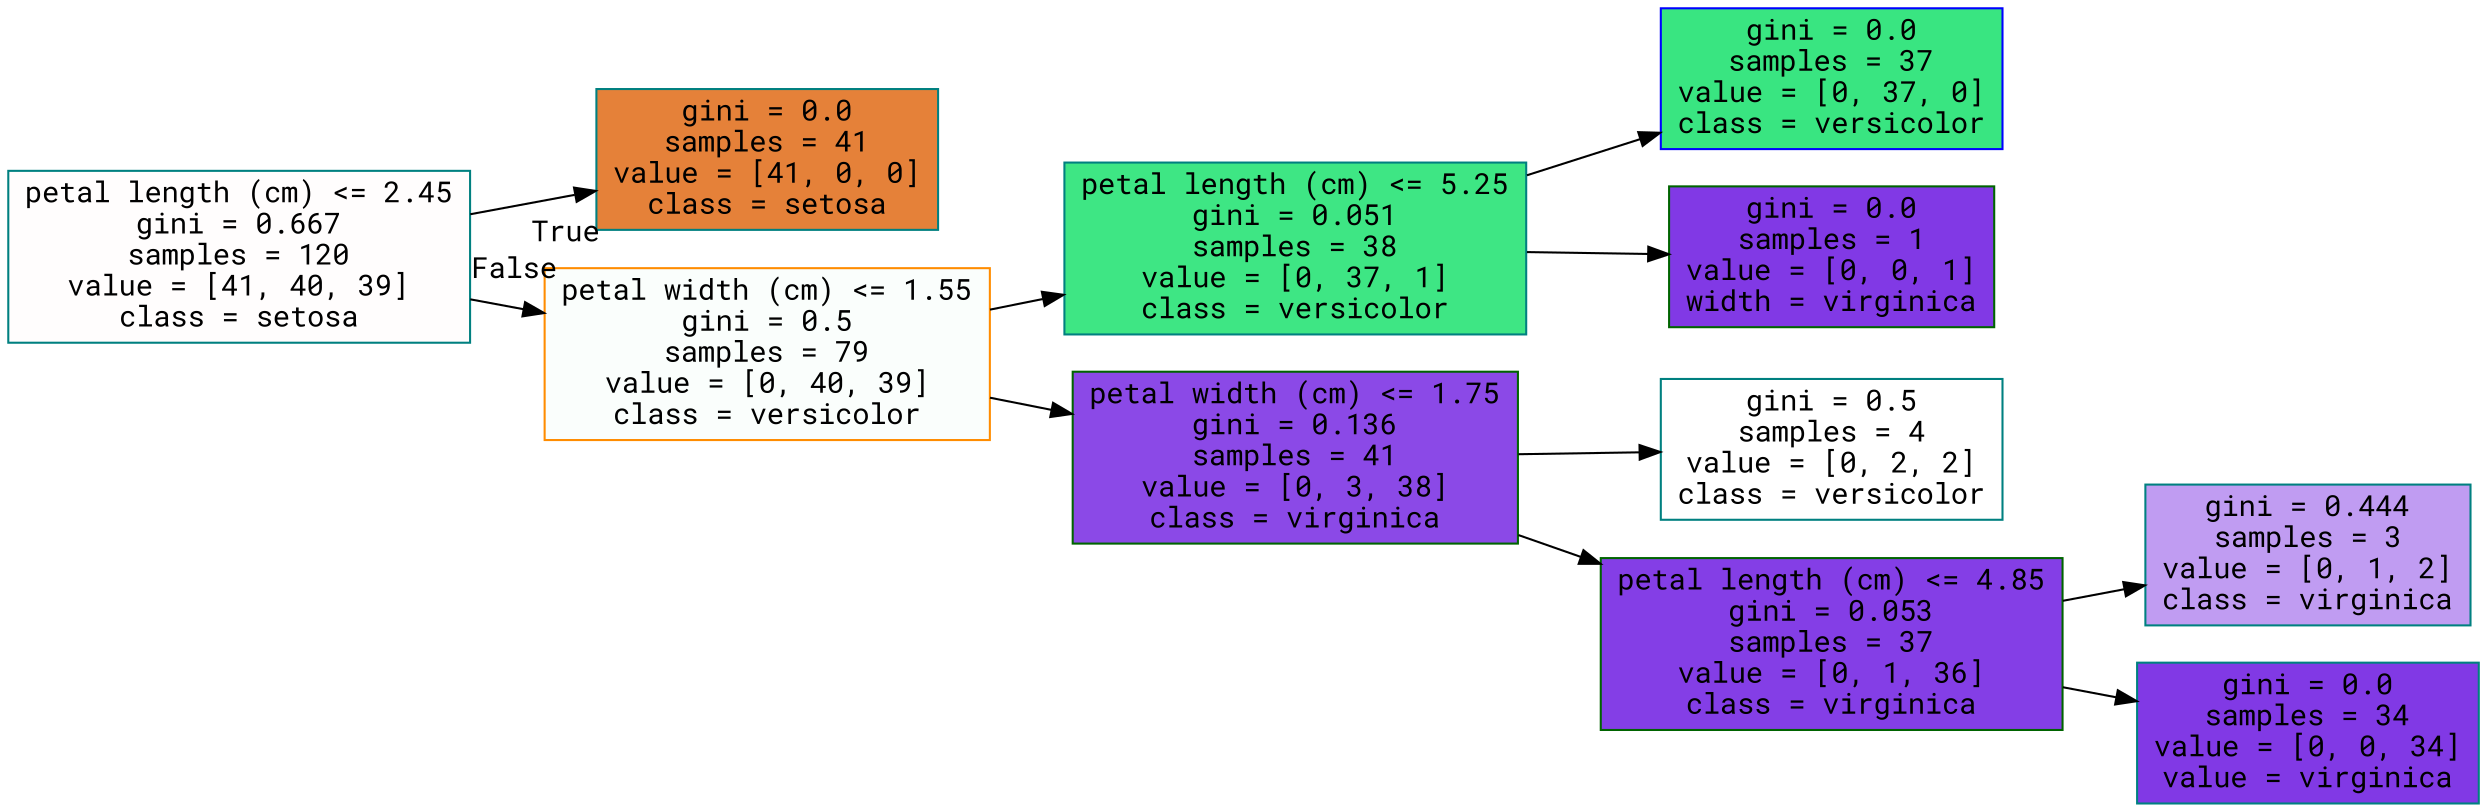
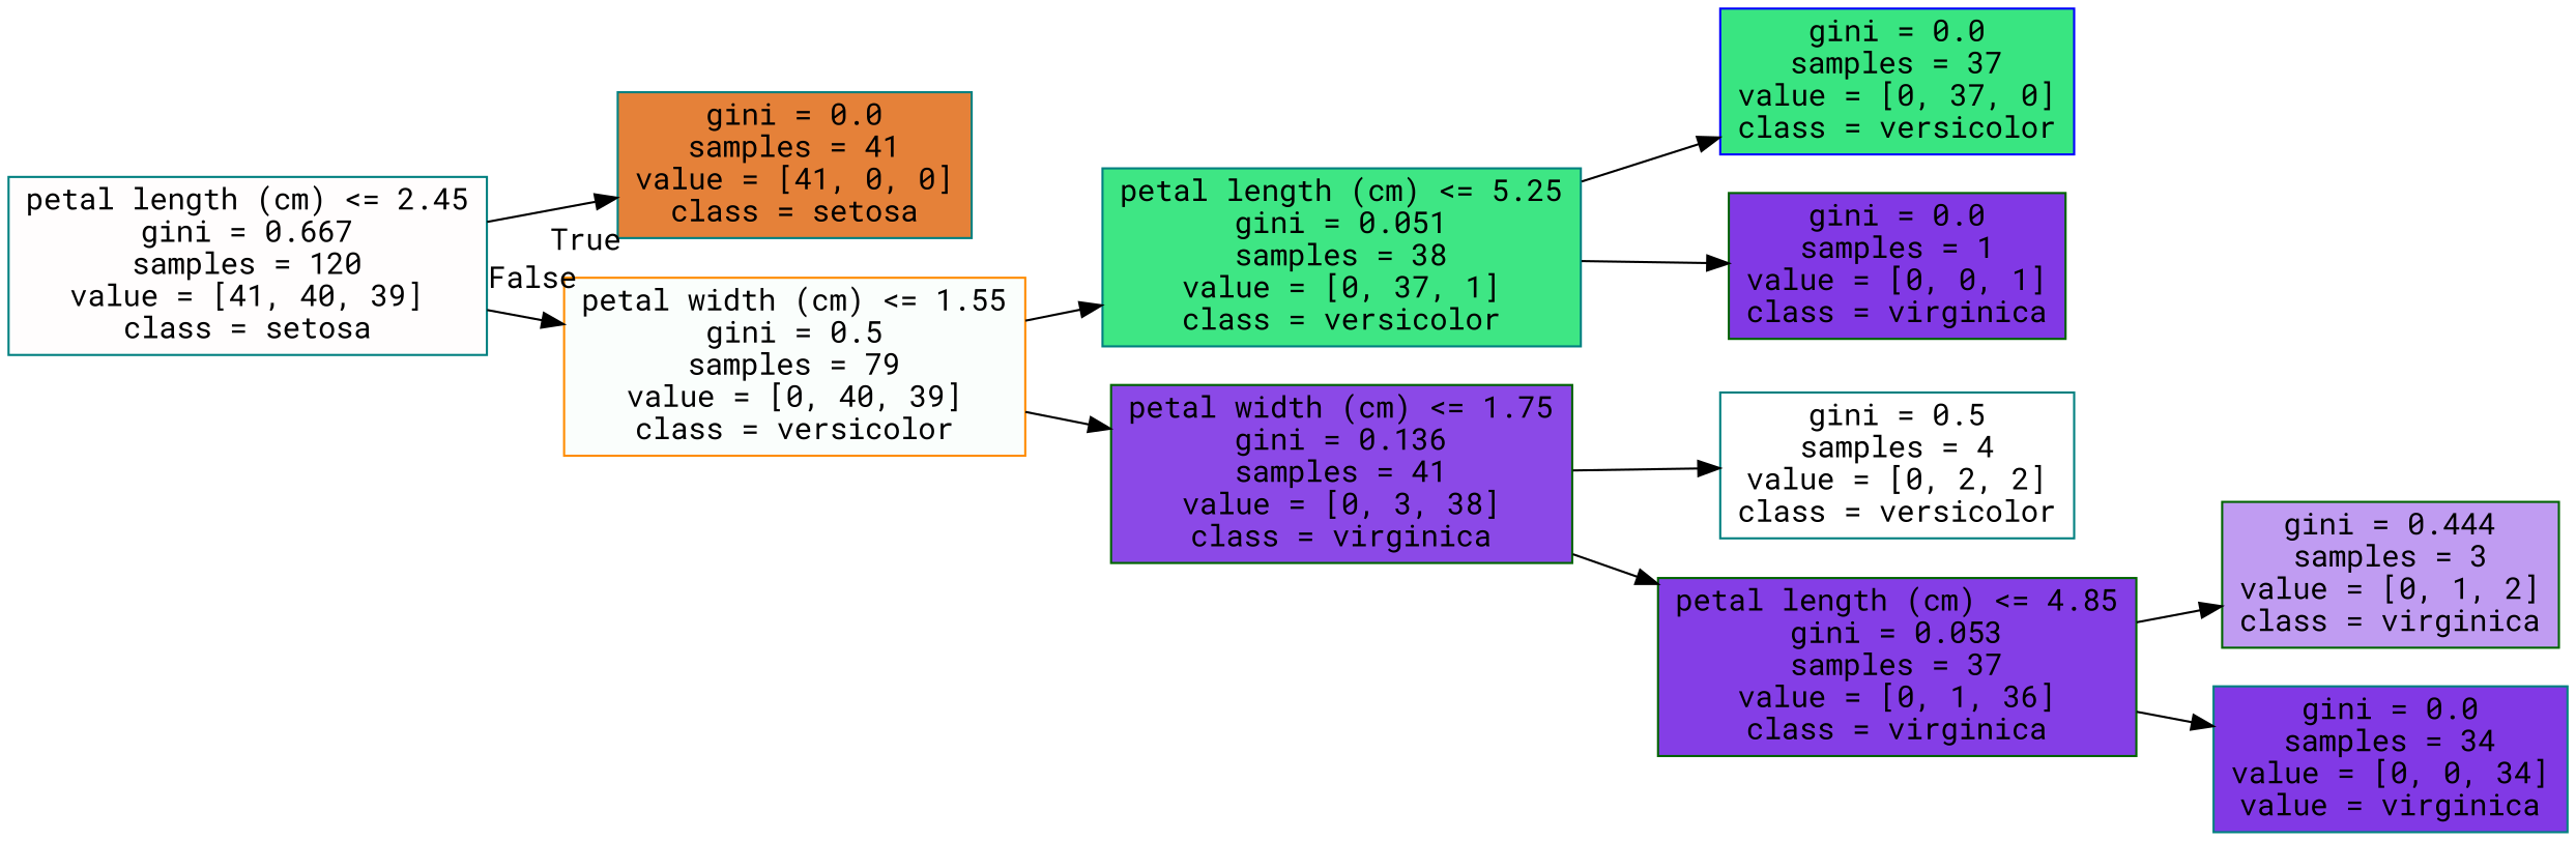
  digraph {
    fontname="Roboto Mono"
    rankdir=LR
    node [color=teal fillcolor="#8139e5" fontname="Roboto Mono" shape=box style=filled]
    edge [fontname="Roboto Mono"]
    n1 [fillcolor="#fffdfd" label="petal length (cm) <= 2.45\ngini = 0.667\nsamples = 120\nvalue = [41, 40, 39]\nclass = setosa"]
    n2 [fillcolor="#e58139" label="gini = 0.0\nsamples = 41\nvalue = [41, 0, 0]\nclass = setosa"]
    n3 [color=darkorange fillcolor="#fafefc" label="petal width (cm) <= 1.55\ngini = 0.5\nsamples = 79\nvalue = [0, 40, 39]\nclass = versicolor"]
    n4 [fillcolor="#3ee684" label="petal length (cm) <= 5.25\ngini = 0.051\nsamples = 38\nvalue = [0, 37, 1]\nclass = versicolor"]
    n5 [color=darkgreen fillcolor="#8b49e7" label="petal width (cm) <= 1.75\ngini = 0.136\nsamples = 41\nvalue = [0, 3, 38]\nclass = virginica"]
    n6 [color=blue fillcolor="#39e581" label="gini = 0.0\nsamples = 37\nvalue = [0, 37, 0]\nclass = versicolor"]
-   n7 [color=darkgreen label="gini = 0.0\nsamples = 1\nvalue = [0, 0, 1]\nwidth = virginica"]
+   n7 [color=darkgreen label="gini = 0.0\nsamples = 1\nvalue = [0, 0, 1]\nclass = virginica"]
    n8 [fillcolor="#ffffff" label="gini = 0.5\nsamples = 4\nvalue = [0, 2, 2]\nclass = versicolor"]
    n9 [color=darkgreen fillcolor="#843ee6" label="petal length (cm) <= 4.85\ngini = 0.053\nsamples = 37\nvalue = [0, 1, 36]\nclass = virginica"]
-   n10 [fillcolor="#c09cf2" label="gini = 0.444\nsamples = 3\nvalue = [0, 1, 2]\nclass = virginica"]
+   n10 [color=darkgreen fillcolor="#c09cf2" label="gini = 0.444\nsamples = 3\nvalue = [0, 1, 2]\nclass = virginica"]
    n11 [label="gini = 0.0\nsamples = 34\nvalue = [0, 0, 34]\nvalue = virginica"]
    n1 -> n2 [headlabel=True labelangle=45 labeldistance=2.5]
    n1 -> n3 [headlabel=False labelangle=-45 labeldistance=2.5]
    n3 -> n4
    n3 -> n5
    n4 -> n6
    n4 -> n7
    n5 -> n8
    n5 -> n9
    n9 -> n10
    n9 -> n11
  }
